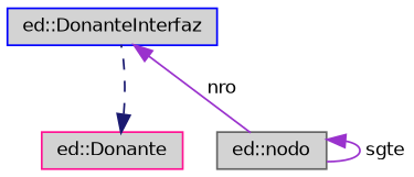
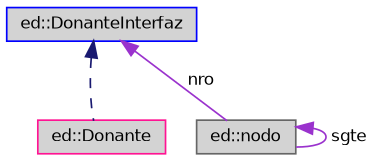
  digraph {
    node [fillcolor=lightgrey fontname=Helvetica fontsize=10 shape=record style=filled]
    edge [color=darkorchid3 dir=back fontname=Helvetica fontsize=10 labelfontname=Helvetica labelfontsize=10 style=solid]
    n1 [color=gray40 fontcolor=black height=0.2 label="ed::nodo" width=0.4]
    n2 [color=deeppink height=0.2 label="ed::Donante" width=0.4]
    n3 [color=blue height=0.2 label="ed::DonanteInterfaz" width=0.4]
    n1 -> n1 [label=" sgte"]
    n3 -> n1 [label=" nro"]
-   n2 -> n3 [color=midnightblue style=dashed]
+   n3 -> n2 [color=midnightblue style=dashed]
  }
